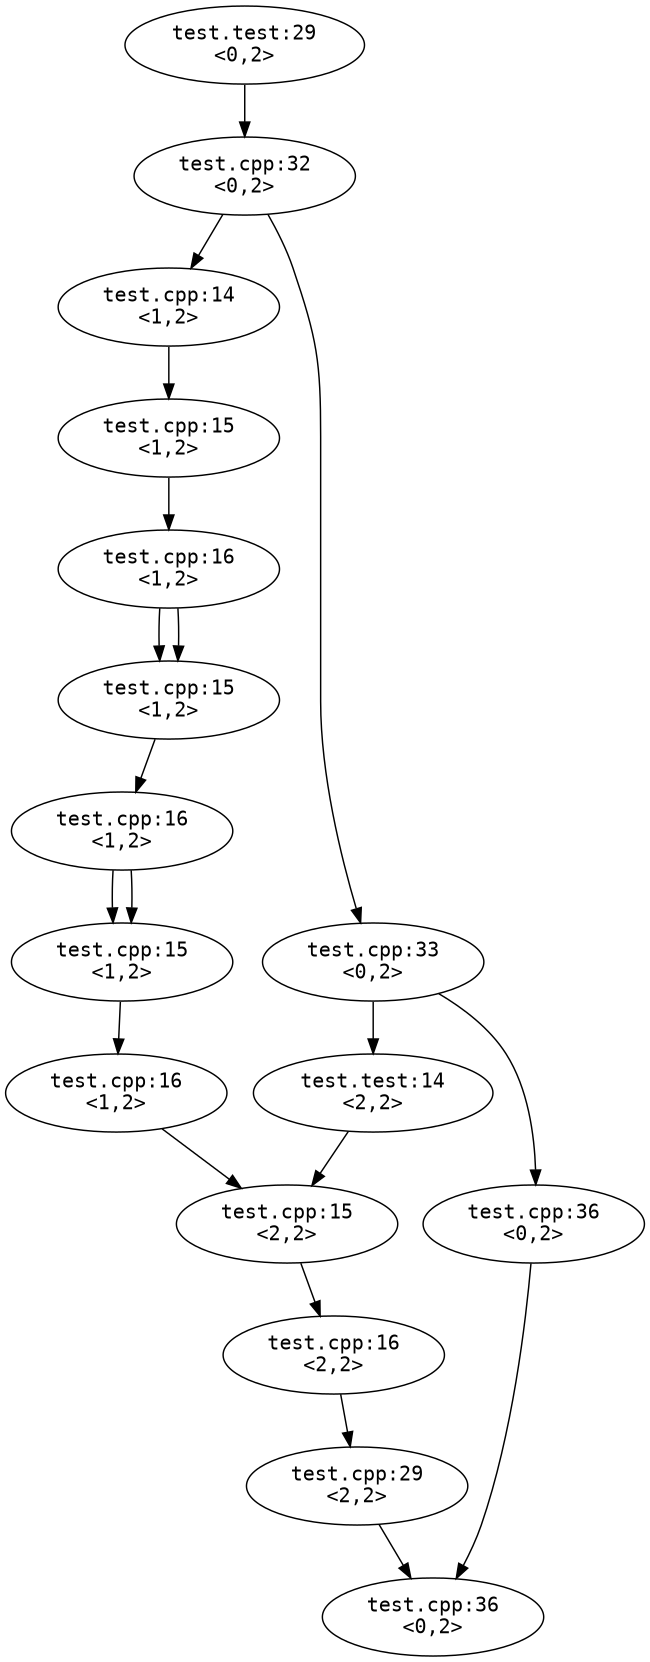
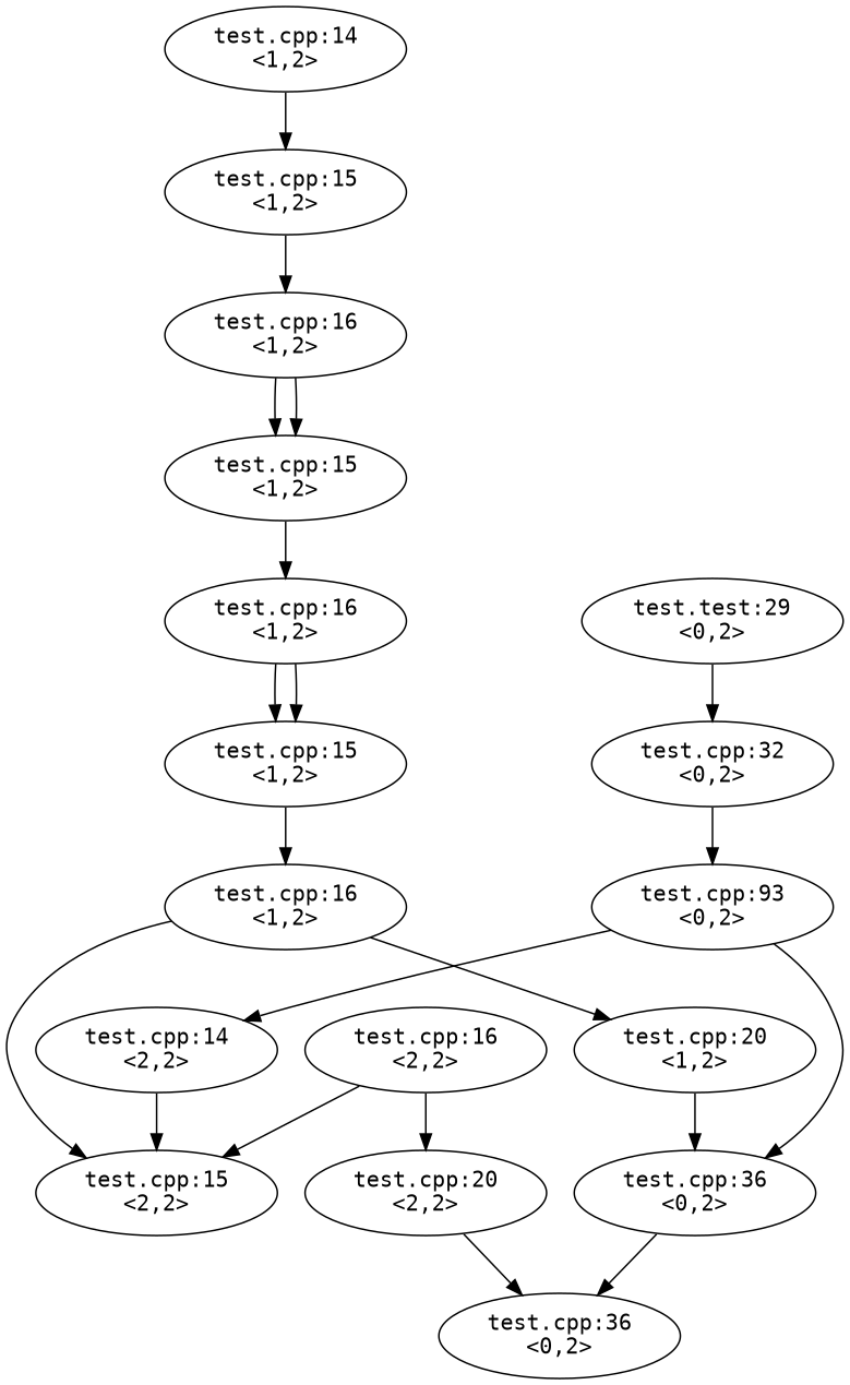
  digraph {
    fontname="DejaVu Sans Mono"
    node [fontname="DejaVu Sans Mono"]
    edge [fontname="DejaVu Sans Mono"]
    n1 [label="test.test:29\n<0,2>"]
    n2 [label="test.cpp:32\n<0,2>"]
    n3 [label="test.cpp:14\n<1,2>"]
-   n4 [label="test.cpp:33\n<0,2>"]
+   n4 [label="test.cpp:93\n<0,2>"]
    n5 [label="test.cpp:15\n<1,2>"]
-   n6 [label="test.test:14\n<2,2>"]
+   n6 [label="test.cpp:14\n<2,2>"]
    n7 [label="test.cpp:36\n<0,2>"]
    n8 [label="test.cpp:16\n<1,2>"]
    n9 [label="test.cpp:15\n<2,2>"]
    n10 [label="test.cpp:36\n<0,2>"]
    n11 [label="test.cpp:16\n<2,2>"]
    n12 [label="test.cpp:15\n<1,2>"]
    n13 [label="test.cpp:16\n<1,2>"]
    n14 [label="test.cpp:15\n<1,2>"]
    n15 [label="test.cpp:16\n<1,2>"]
-   n17 [label="test.cpp:29\n<2,2>"]
+   n16 [label="test.cpp:20\n<1,2>"]
+   n17 [label="test.cpp:20\n<2,2>"]
    n1 -> n2
-   n2 -> n3
    n2 -> n4
    n3 -> n5
    n4 -> n6
    n4 -> n7
    n5 -> n8
    n6 -> n9
    n7 -> n10
    n8 -> n12
    n8 -> n12
-   n9 -> n11
+   n11 -> n9
    n11 -> n17
    n12 -> n13
    n13 -> n14
    n13 -> n14
    n14 -> n15
    n15 -> n9
+   n15 -> n16
+   n16 -> n7
    n17 -> n10
  }
